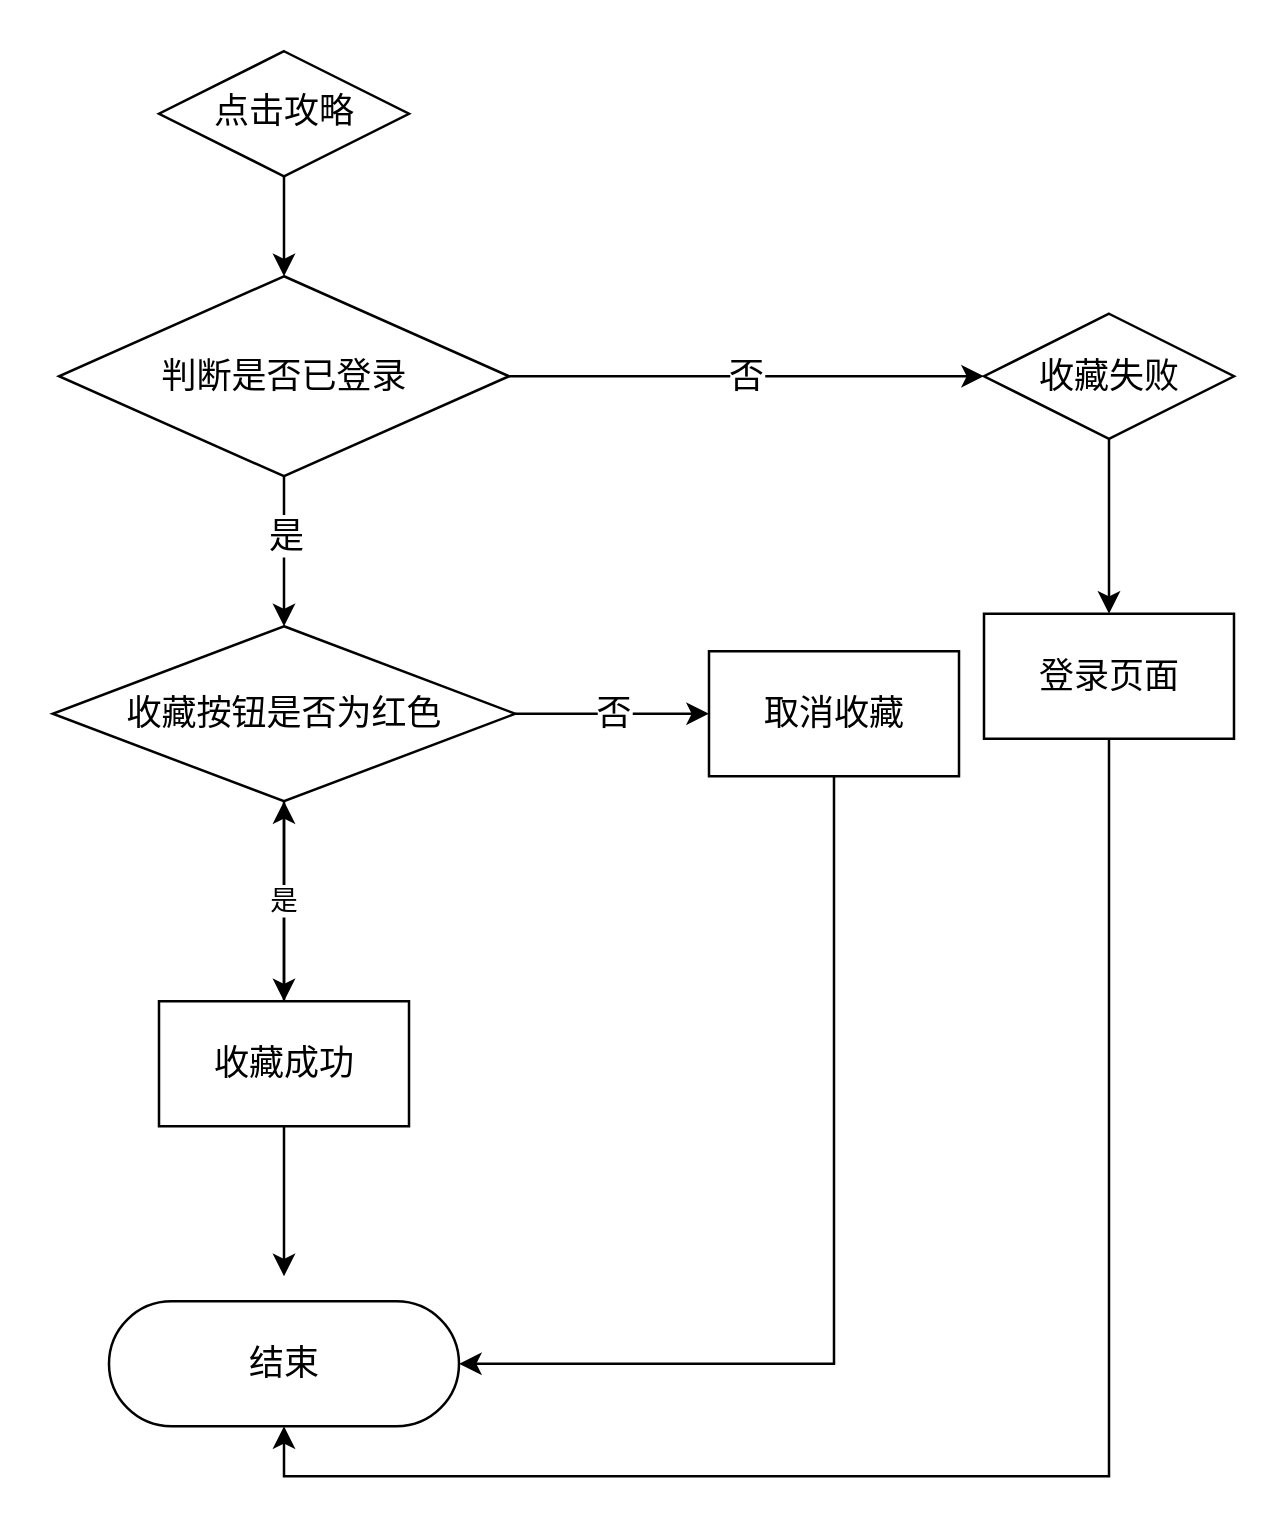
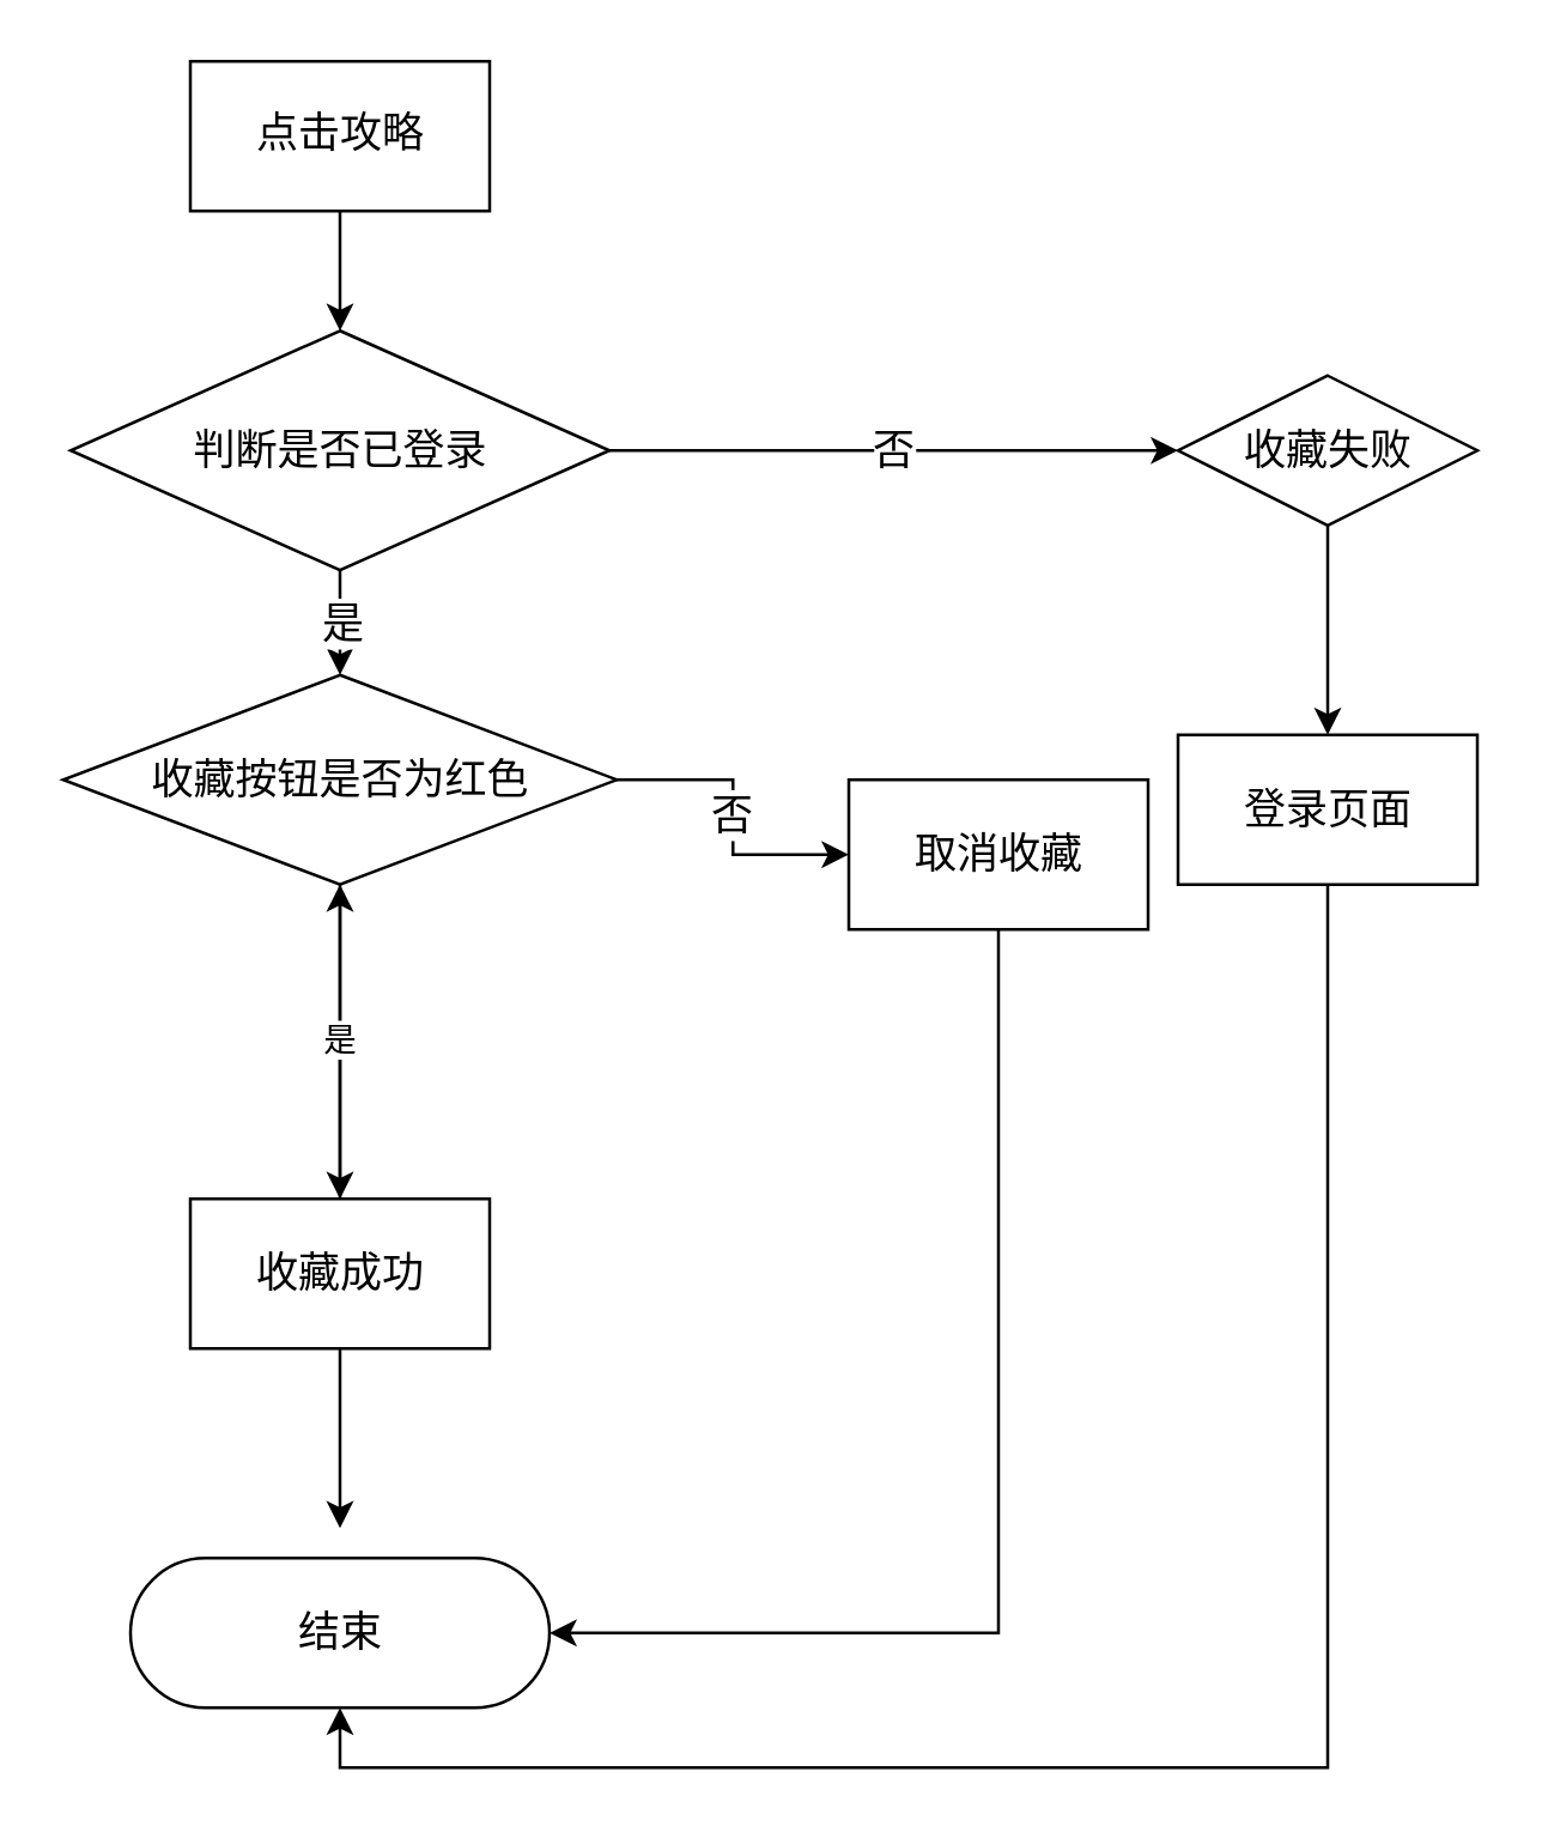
  <mxCell id="0" />
  <mxCell id="1" parent="0" />
  <mxCell id="2" style="edgeStyle=orthogonalEdgeStyle;rounded=0;orthogonalLoop=1;jettySize=auto;html=1;exitX=0.5;exitY=1;exitDx=0;exitDy=0;align=center;" edge="1" parent="1" source="3"><mxGeometry relative="1" as="geometry"><mxPoint x="113" y="110" as="targetPoint" /></mxGeometry></mxCell>
- <mxCell id="3" value="&lt;font style=&quot;font-size: 14px&quot; face=&quot;Times New Roman&quot;&gt;点击攻略&lt;/font&gt;" style="rhombus;html=1;dashed=0;whitespace=wrap;align=center;" vertex="1" parent="1"><mxGeometry x="63" y="20" width="100" height="50" as="geometry" /></mxCell>
+ <mxCell id="3" value="&lt;font style=&quot;font-size: 14px&quot; face=&quot;Times New Roman&quot;&gt;点击攻略&lt;/font&gt;" style="html=1;dashed=0;whitespace=wrap;align=center;" vertex="1" parent="1"><mxGeometry x="63" y="20" width="100" height="50" as="geometry" /></mxCell>
  <mxCell id="4" style="edgeStyle=orthogonalEdgeStyle;rounded=0;orthogonalLoop=1;jettySize=auto;html=1;align=center;" edge="1" parent="1" source="8" target="11"><mxGeometry relative="1" as="geometry"><mxPoint x="113" y="260" as="targetPoint" /></mxGeometry></mxCell>
  <mxCell id="5" value="是" style="edgeLabel;html=1;align=center;verticalAlign=middle;resizable=0;points=[];" vertex="1" connectable="0" parent="4"><mxGeometry x="-0.259" relative="1" as="geometry"><mxPoint as="offset" /></mxGeometry></mxCell>
  <mxCell id="6" value="&lt;font style=&quot;font-size: 14px&quot;&gt;是&lt;/font&gt;" style="edgeLabel;html=1;align=center;verticalAlign=middle;resizable=0;points=[];" vertex="1" connectable="0" parent="4"><mxGeometry x="-0.234" relative="1" as="geometry"><mxPoint as="offset" /></mxGeometry></mxCell>
  <mxCell id="7" value="&lt;span style=&quot;font-size: 14px&quot;&gt;否&lt;/span&gt;" style="edgeStyle=orthogonalEdgeStyle;rounded=0;orthogonalLoop=1;jettySize=auto;html=1;entryX=0;entryY=0.5;entryDx=0;entryDy=0;align=center;" edge="1" parent="1" source="8" target="13"><mxGeometry relative="1" as="geometry"><mxPoint x="333" y="150" as="targetPoint" /></mxGeometry></mxCell>
  <mxCell id="8" value="&lt;font style=&quot;font-size: 14px&quot;&gt;判断是否已登录&lt;/font&gt;" style="shape=rhombus;html=1;dashed=0;whitespace=wrap;perimeter=rhombusPerimeter;align=center;" vertex="1" parent="1"><mxGeometry x="23" y="110" width="180" height="80" as="geometry" /></mxCell>
  <mxCell id="9" value="&lt;font style=&quot;font-size: 14px&quot;&gt;否&lt;/font&gt;" style="edgeStyle=orthogonalEdgeStyle;rounded=0;orthogonalLoop=1;jettySize=auto;html=1;exitX=1;exitY=0.5;exitDx=0;exitDy=0;entryX=0;entryY=0.5;entryDx=0;entryDy=0;align=center;" edge="1" parent="1" source="11" target="17"><mxGeometry relative="1" as="geometry"><mxPoint x="273" y="290" as="targetPoint" /><Array as="points" /></mxGeometry></mxCell>
  <mxCell id="10" style="edgeStyle=orthogonalEdgeStyle;rounded=0;orthogonalLoop=1;jettySize=auto;html=1;align=center;" edge="1" parent="1" source="11"><mxGeometry relative="1" as="geometry"><mxPoint x="113" y="400" as="targetPoint" /></mxGeometry></mxCell>
- <mxCell id="11" value="&lt;font style=&quot;font-size: 14px&quot;&gt;收藏按钮是否为红色&lt;/font&gt;" style="shape=rhombus;html=1;dashed=0;whitespace=wrap;perimeter=rhombusPerimeter;align=center;" vertex="1" parent="1"><mxGeometry x="20.5" y="250" width="185" height="70" as="geometry" /></mxCell>
+ <mxCell id="11" value="&lt;font style=&quot;font-size: 14px&quot;&gt;收藏按钮是否为红色&lt;/font&gt;" style="shape=rhombus;html=1;dashed=0;whitespace=wrap;perimeter=rhombusPerimeter;align=center;" vertex="1" parent="1"><mxGeometry x="20.5" y="225" width="185" height="70" as="geometry" /></mxCell>
  <mxCell id="12" style="edgeStyle=orthogonalEdgeStyle;rounded=0;orthogonalLoop=1;jettySize=auto;html=1;entryX=0.5;entryY=0;entryDx=0;entryDy=0;align=center;" edge="1" parent="1" source="13" target="15"><mxGeometry relative="1" as="geometry"><mxPoint x="383" y="250" as="targetPoint" /><Array as="points"><mxPoint x="443" y="230" /><mxPoint x="443" y="230" /></Array></mxGeometry></mxCell>
  <mxCell id="13" value="&lt;font style=&quot;font-size: 14px&quot;&gt;收藏失败&lt;/font&gt;" style="rhombus;html=1;dashed=0;whitespace=wrap;align=center;" vertex="1" parent="1"><mxGeometry x="393" y="125" width="100" height="50" as="geometry" /></mxCell>
  <mxCell id="14" style="edgeStyle=orthogonalEdgeStyle;rounded=0;orthogonalLoop=1;jettySize=auto;html=1;entryX=0.5;entryY=0.5;entryDx=0;entryDy=25;entryPerimeter=0;align=center;" edge="1" parent="1" source="15" target="21"><mxGeometry relative="1" as="geometry"><Array as="points"><mxPoint x="443" y="590" /><mxPoint x="113" y="590" /></Array></mxGeometry></mxCell>
  <mxCell id="15" value="&lt;font style=&quot;font-size: 14px&quot;&gt;登录页面&lt;/font&gt;" style="html=1;dashed=0;whitespace=wrap;align=center;" vertex="1" parent="1"><mxGeometry x="393" y="245" width="100" height="50" as="geometry" /></mxCell>
  <mxCell id="16" style="edgeStyle=orthogonalEdgeStyle;rounded=0;orthogonalLoop=1;jettySize=auto;html=1;entryX=1;entryY=0.5;entryDx=0;entryDy=0;entryPerimeter=0;align=center;" edge="1" parent="1" source="17" target="21"><mxGeometry relative="1" as="geometry"><Array as="points"><mxPoint x="333" y="545" /></Array></mxGeometry></mxCell>
  <mxCell id="17" value="&lt;font style=&quot;font-size: 14px&quot;&gt;取消收藏&lt;/font&gt;" style="html=1;dashed=0;whitespace=wrap;align=center;" vertex="1" parent="1"><mxGeometry x="283" y="260" width="100" height="50" as="geometry" /></mxCell>
  <mxCell id="18" value="是" style="edgeStyle=orthogonalEdgeStyle;rounded=0;orthogonalLoop=1;jettySize=auto;html=1;align=center;" edge="1" parent="1" source="20" target="11"><mxGeometry relative="1" as="geometry" /></mxCell>
  <mxCell id="19" style="edgeStyle=orthogonalEdgeStyle;rounded=0;orthogonalLoop=1;jettySize=auto;html=1;align=center;" edge="1" parent="1" source="20"><mxGeometry relative="1" as="geometry"><mxPoint x="113" y="510" as="targetPoint" /></mxGeometry></mxCell>
  <mxCell id="20" value="&lt;font style=&quot;font-size: 14px&quot;&gt;收藏成功&lt;/font&gt;" style="html=1;dashed=0;whitespace=wrap;align=center;" vertex="1" parent="1"><mxGeometry x="63" y="400" width="100" height="50" as="geometry" /></mxCell>
  <mxCell id="21" value="&lt;font style=&quot;font-size: 14px&quot;&gt;结束&lt;/font&gt;" style="html=1;dashed=0;whitespace=wrap;shape=mxgraph.dfd.start;align=center;" vertex="1" parent="1"><mxGeometry x="43" y="520" width="140" height="50" as="geometry" /></mxCell>
